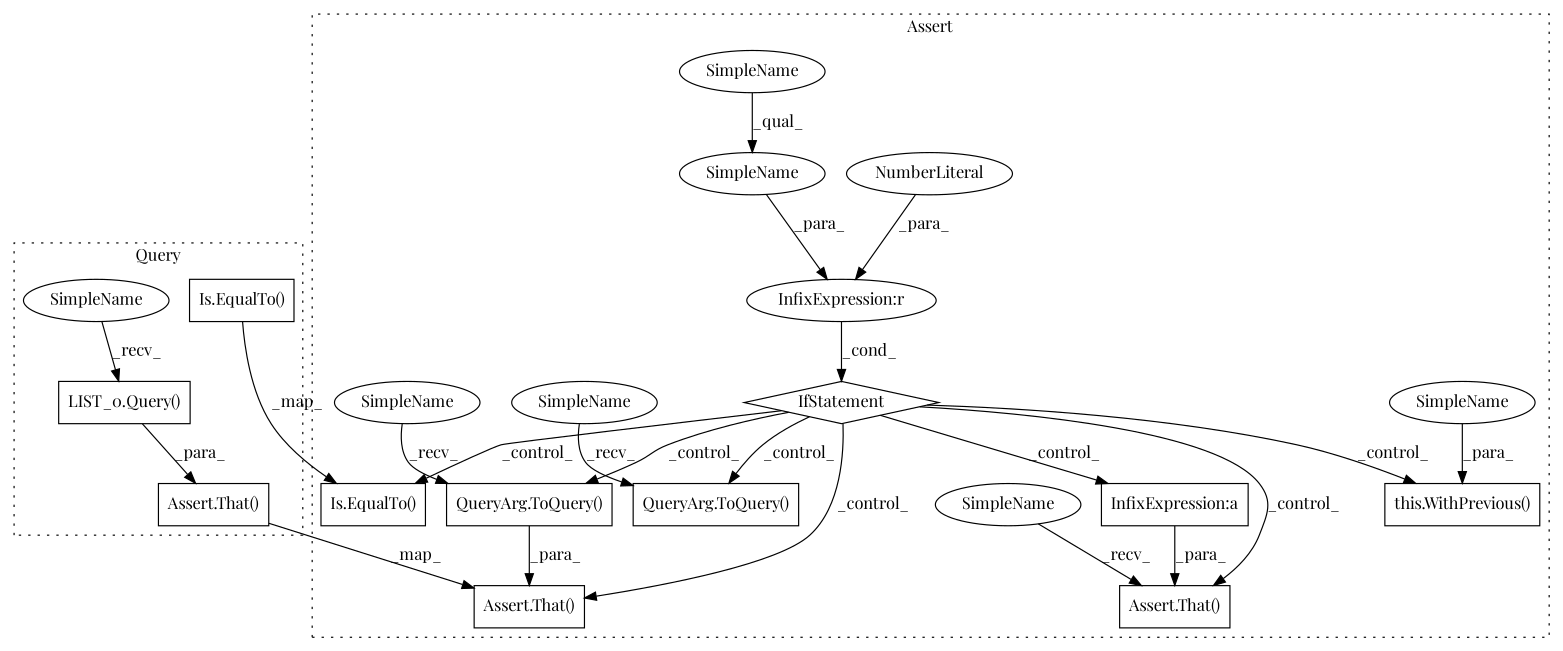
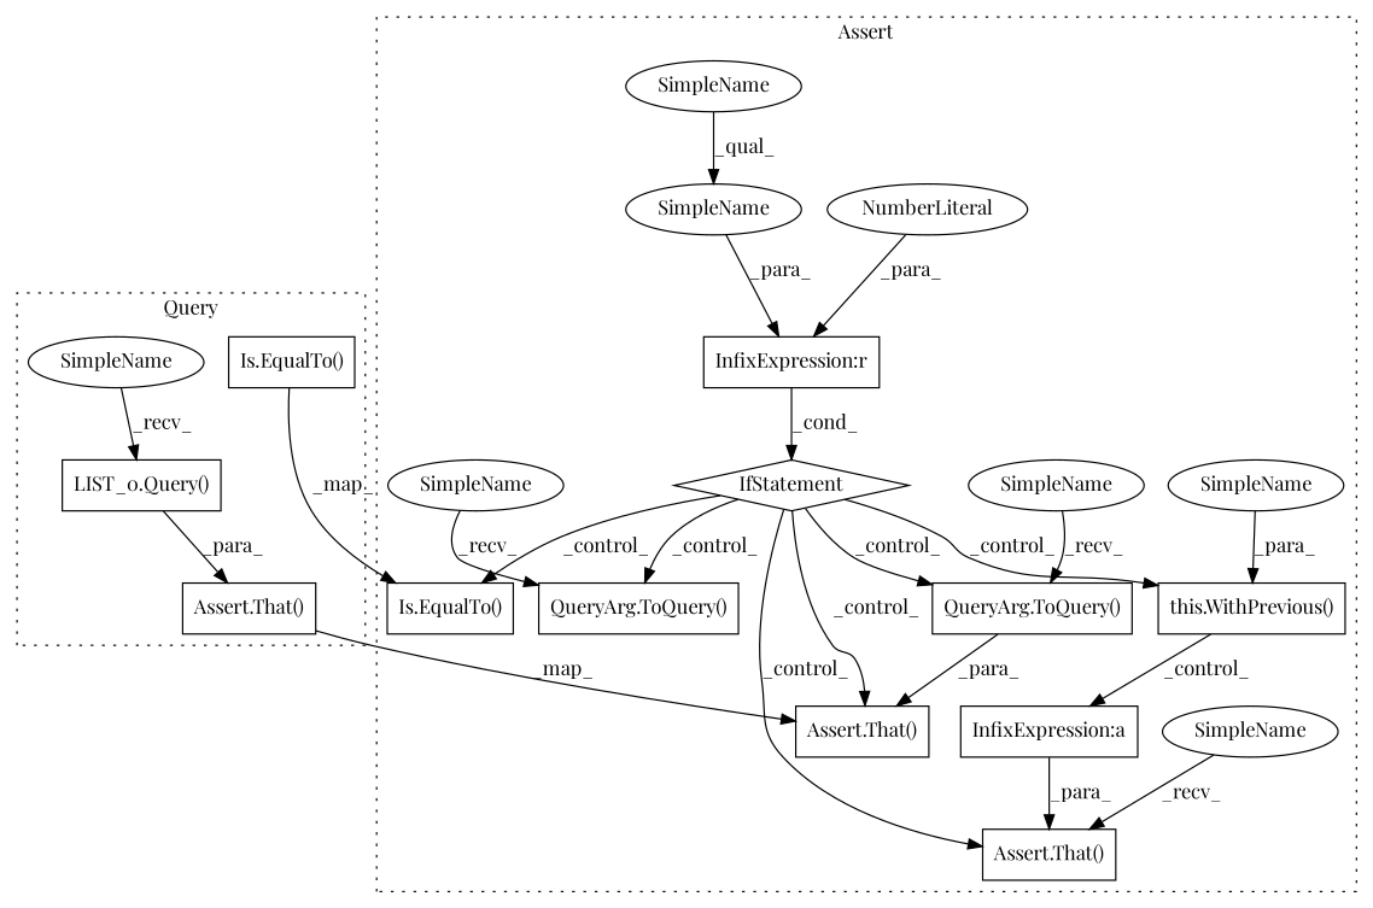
  digraph {
    fontname="Playfair Display"
    node [a=32 fontname="Playfair Display" l="5,1" s=13464 shape=box]
    edge [fontname="Playfair Display"]
    n1 [l="8,1" label="Is.EqualTo()" s="10584,10609"]
    n2 [label="Assert.That()" s="10929,10958"]
    n3 [l=7 label="LIST_0.Query()" s=10829]
    n4 [a=42 l=6 label=SimpleName s=10822 shape=ellipse]
    n5 [l="8,1" label="Is.EqualTo()" s="13976,14012"]
-   n6 [a=27 l=4 label="InfixExpression:r" s=13474 shape=ellipse]
+   n6 [a=27 l=4 label="InfixExpression:r" s=13474]
    n7 [a=34 l=1 label=NumberLiteral s=13478 shape=ellipse]
    n8 [label="Assert.That()" s="13803,13888"]
    n9 [l=9 label="QueryArg.ToQuery()" s=13812]
    n10 [a=25 l="4,2" label=IfStatement s="13460,13479" shape=diamond]
    n11 [a=42 l=10 label=SimpleName shape=ellipse]
    n12 [l=9 label="QueryArg.ToQuery()" s=14136]
    n13 [a=27 l=1 label="InfixExpression:a" s=13643]
    n14 [label="Assert.That()" s="13581,13666"]
    n15 [l="13,17" label="this.WithPrevious()" s="14050,14069"]
    n16 [a=42 l=6 label=SimpleName s=14063 shape=ellipse]
    n17 [a=42 l=6 label=SimpleName s=13574 shape=ellipse]
    n18 [a=42 l=3 label=SimpleName s=14132 shape=ellipse]
    n19 [a=42 l=3 label=SimpleName s=13808 shape=ellipse]
    n20 [a=42 l=4 label=SimpleName shape=ellipse]
    subgraph cluster_1 {
      label=Query
      style=dotted
      n1
      n2
      n3
      n4
    }
    subgraph cluster_2 {
      label=Assert
      style=dotted
      n5
      n6
      n7
      n8
      n9
      n10
      n11
      n12
      n13
      n14
      n15
      n16
      n17
      n18
      n19
      n20
    }
    n1 -> n5 [label=_map_]
    n2 -> n8 [label=_map_]
    n3 -> n2 [label=_para_]
    n4 -> n3 [label=_recv_]
    n6 -> n10 [label=_cond_]
    n7 -> n6 [label=_para_]
    n9 -> n8 [label=_para_]
    n10 -> n5 [label=_control_]
    n10 -> n8 [label=_control_]
    n10 -> n9 [label=_control_]
    n10 -> n12 [label=_control_]
-   n10 -> n13 [label=_control_]
+   n15 -> n13 [label=_control_]
    n10 -> n14 [label=_control_]
    n10 -> n15 [label=_control_]
    n11 -> n6 [label=_para_]
    n13 -> n14 [label=_para_]
    n16 -> n15 [label=_para_]
    n17 -> n14 [label=_recv_]
    n18 -> n12 [label=_recv_]
    n19 -> n9 [label=_recv_]
    n20 -> n11 [label=_qual_]
  }
